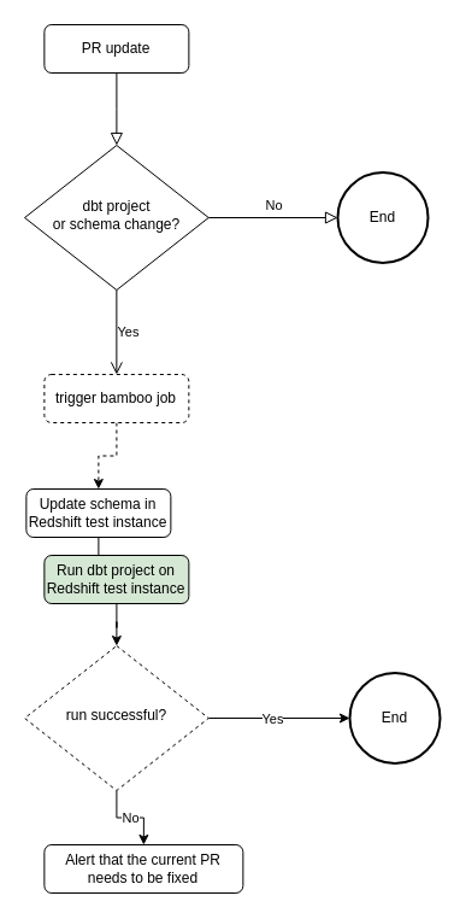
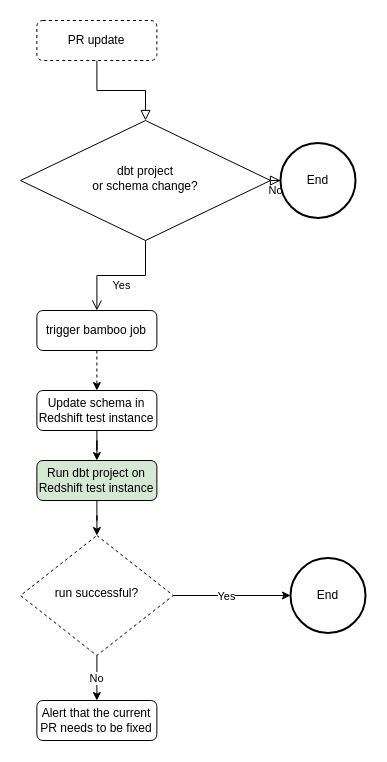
  <mxCell id="0" />
  <mxCell id="1" parent="0" />
  <mxCell id="2" value="" style="rounded=0;html=1;jettySize=auto;orthogonalLoop=1;fontSize=11;endArrow=block;endFill=0;endSize=8;strokeWidth=1;shadow=0;labelBackgroundColor=none;edgeStyle=orthogonalEdgeStyle;" parent="1" source="3" target="5" edge="1"><mxGeometry relative="1" as="geometry" /></mxCell>
- <mxCell id="3" value="PR update" style="rounded=1;whiteSpace=wrap;html=1;fontSize=12;glass=0;strokeWidth=1;shadow=0;" parent="1" vertex="1"><mxGeometry x="36.36" y="20" width="120" height="40" as="geometry" /></mxCell>
+ <mxCell id="3" value="PR update" style="rounded=1;whiteSpace=wrap;html=1;fontSize=12;glass=0;strokeWidth=1;shadow=0;dashed=1;" parent="1" vertex="1"><mxGeometry x="36.36" y="20" width="120" height="40" as="geometry" /></mxCell>
  <mxCell id="4" value="No" style="edgeStyle=orthogonalEdgeStyle;rounded=0;html=1;jettySize=auto;orthogonalLoop=1;fontSize=11;endArrow=block;endFill=0;endSize=8;strokeWidth=1;shadow=0;labelBackgroundColor=none;entryX=0;entryY=0.5;entryDx=0;entryDy=0;entryPerimeter=0;" parent="1" source="5" target="8" edge="1"><mxGeometry y="10" relative="1" as="geometry"><mxPoint as="offset" /><mxPoint x="280" y="175" as="targetPoint" /></mxGeometry></mxCell>
- <mxCell id="5" value="dbt project &lt;br&gt;or schema change?" style="rhombus;whiteSpace=wrap;html=1;shadow=0;fontFamily=Helvetica;fontSize=12;align=center;strokeWidth=1;spacing=6;spacingTop=-4;" parent="1" vertex="1"><mxGeometry x="20" y="120" width="152.73" height="120" as="geometry" /></mxCell>
+ <mxCell id="5" value="dbt project &lt;br&gt;or schema change?" style="rhombus;whiteSpace=wrap;html=1;shadow=0;fontFamily=Helvetica;fontSize=12;align=center;strokeWidth=1;spacing=6;spacingTop=-4;" parent="1" vertex="1"><mxGeometry x="20" y="120" width="250" height="120" as="geometry" /></mxCell>
  <mxCell id="6" value="No" style="rounded=0;html=1;jettySize=auto;orthogonalLoop=1;fontSize=11;endArrow=block;endFill=0;endSize=8;strokeWidth=1;shadow=0;labelBackgroundColor=none;edgeStyle=orthogonalEdgeStyle;" parent="1" edge="1"><mxGeometry x="0.333" y="20" relative="1" as="geometry"><mxPoint as="offset" /><mxPoint x="130" y="500" as="targetPoint" /></mxGeometry></mxCell>
  <mxCell id="7" value="Yes" style="edgeStyle=orthogonalEdgeStyle;rounded=0;html=1;jettySize=auto;orthogonalLoop=1;fontSize=11;endArrow=open;endFill=0;endSize=8;strokeWidth=1;shadow=0;labelBackgroundColor=none;exitX=0.5;exitY=1;exitDx=0;exitDy=0;" parent="1" source="5" target="10" edge="1"><mxGeometry y="10" relative="1" as="geometry"><mxPoint as="offset" /></mxGeometry></mxCell>
  <mxCell id="8" value="End" style="strokeWidth=2;html=1;shape=mxgraph.flowchart.start_2;whiteSpace=wrap;" vertex="1" parent="1"><mxGeometry x="280" y="142.5" width="75" height="75" as="geometry" /></mxCell>
  <mxCell id="9" style="edgeStyle=orthogonalEdgeStyle;rounded=0;orthogonalLoop=1;jettySize=auto;html=1;entryX=0.5;entryY=0;entryDx=0;entryDy=0;dashed=1;" edge="1" parent="1" source="10" target="12"><mxGeometry relative="1" as="geometry" /></mxCell>
- <mxCell id="10" value="trigger bamboo job" style="rounded=1;whiteSpace=wrap;html=1;fontSize=12;glass=0;strokeWidth=1;shadow=0;dashed=1;" vertex="1" parent="1"><mxGeometry x="36.36" y="310" width="120" height="40" as="geometry" /></mxCell>
+ <mxCell id="10" value="trigger bamboo job" style="rounded=1;whiteSpace=wrap;html=1;fontSize=12;glass=0;strokeWidth=1;shadow=0;" vertex="1" parent="1"><mxGeometry x="36.36" y="310" width="120" height="40" as="geometry" /></mxCell>
  <mxCell id="11" style="edgeStyle=orthogonalEdgeStyle;rounded=0;orthogonalLoop=1;jettySize=auto;html=1;entryX=0.5;entryY=0;entryDx=0;entryDy=0;" edge="1" parent="1" source="12" target="14"><mxGeometry relative="1" as="geometry" /></mxCell>
- <mxCell id="12" value="Update schema in Redshift test instance" style="rounded=1;whiteSpace=wrap;html=1;fontSize=12;glass=0;strokeWidth=1;shadow=0;" vertex="1" parent="1"><mxGeometry x="21.36" y="405" width="120" height="40" as="geometry" /></mxCell>
+ <mxCell id="12" value="Update schema in Redshift test instance" style="rounded=1;whiteSpace=wrap;html=1;fontSize=12;glass=0;strokeWidth=1;shadow=0;" vertex="1" parent="1"><mxGeometry x="36.36" y="390" width="120" height="40" as="geometry" /></mxCell>
  <mxCell id="13" style="edgeStyle=orthogonalEdgeStyle;rounded=0;orthogonalLoop=1;jettySize=auto;html=1;entryX=0.5;entryY=0;entryDx=0;entryDy=0;" edge="1" parent="1" source="14" target="19"><mxGeometry relative="1" as="geometry" /></mxCell>
  <mxCell id="14" value="Run dbt project on Redshift test instance" style="rounded=1;whiteSpace=wrap;html=1;fontSize=12;glass=0;strokeWidth=1;shadow=0;fillColor=#d5e8d4;" vertex="1" parent="1"><mxGeometry x="36.36" y="460" width="120" height="40" as="geometry" /></mxCell>
  <mxCell id="15" value="End" style="strokeWidth=2;html=1;shape=mxgraph.flowchart.start_2;whiteSpace=wrap;" vertex="1" parent="1"><mxGeometry x="290" y="557.5" width="75" height="75" as="geometry" /></mxCell>
  <mxCell id="16" style="edgeStyle=orthogonalEdgeStyle;rounded=0;orthogonalLoop=1;jettySize=auto;html=1;entryX=0;entryY=0.5;entryDx=0;entryDy=0;entryPerimeter=0;" edge="1" parent="1" source="19" target="15"><mxGeometry relative="1" as="geometry" /></mxCell>
  <mxCell id="17" value="Yes" style="edgeLabel;html=1;align=center;verticalAlign=middle;resizable=0;points=[];" vertex="1" connectable="0" parent="16"><mxGeometry x="-0.094" relative="1" as="geometry"><mxPoint as="offset" /></mxGeometry></mxCell>
  <mxCell id="18" value="No" style="edgeStyle=orthogonalEdgeStyle;rounded=0;orthogonalLoop=1;jettySize=auto;html=1;entryX=0.5;entryY=0;entryDx=0;entryDy=0;" edge="1" parent="1" source="19" target="20"><mxGeometry relative="1" as="geometry" /></mxCell>
  <mxCell id="19" value="run successful?" style="rhombus;whiteSpace=wrap;html=1;shadow=0;fontFamily=Helvetica;fontSize=12;align=center;strokeWidth=1;spacing=6;spacingTop=-4;dashed=1;" vertex="1" parent="1"><mxGeometry x="20" y="535" width="152.73" height="120" as="geometry" /></mxCell>
- <mxCell id="20" value="Alert that the current PR needs to be fixed" style="rounded=1;whiteSpace=wrap;html=1;fontSize=12;glass=0;strokeWidth=1;shadow=0;" vertex="1" parent="1"><mxGeometry x="36.36" y="700" width="165" height="40" as="geometry" /></mxCell>
+ <mxCell id="20" value="Alert that the current PR needs to be fixed" style="rounded=1;whiteSpace=wrap;html=1;fontSize=12;glass=0;strokeWidth=1;shadow=0;" vertex="1" parent="1"><mxGeometry x="36.36" y="700" width="120" height="40" as="geometry" /></mxCell>
